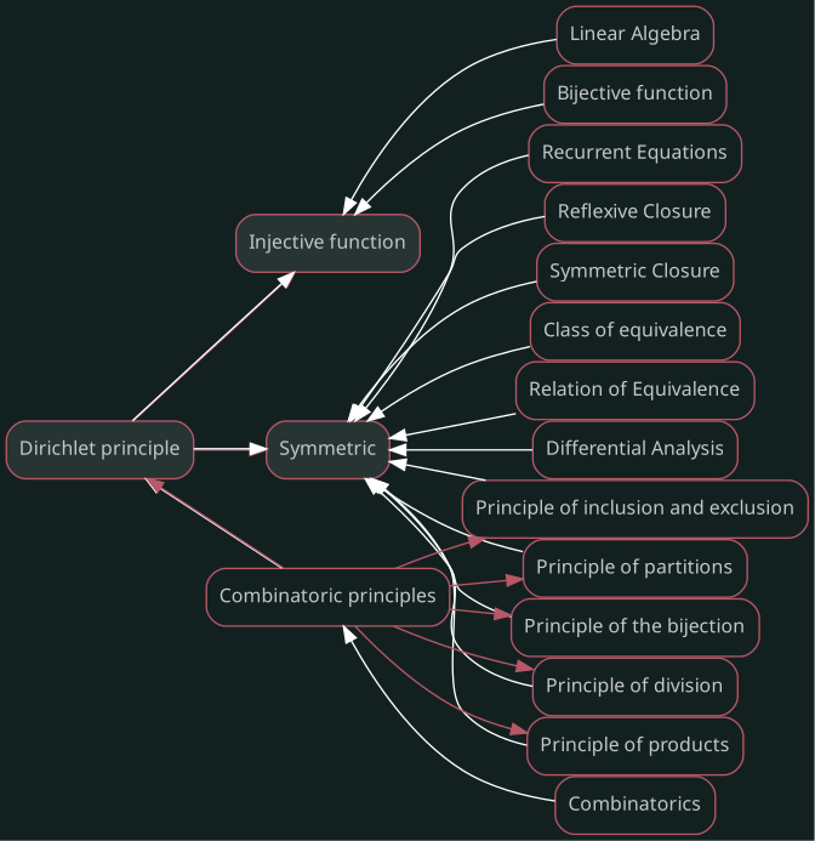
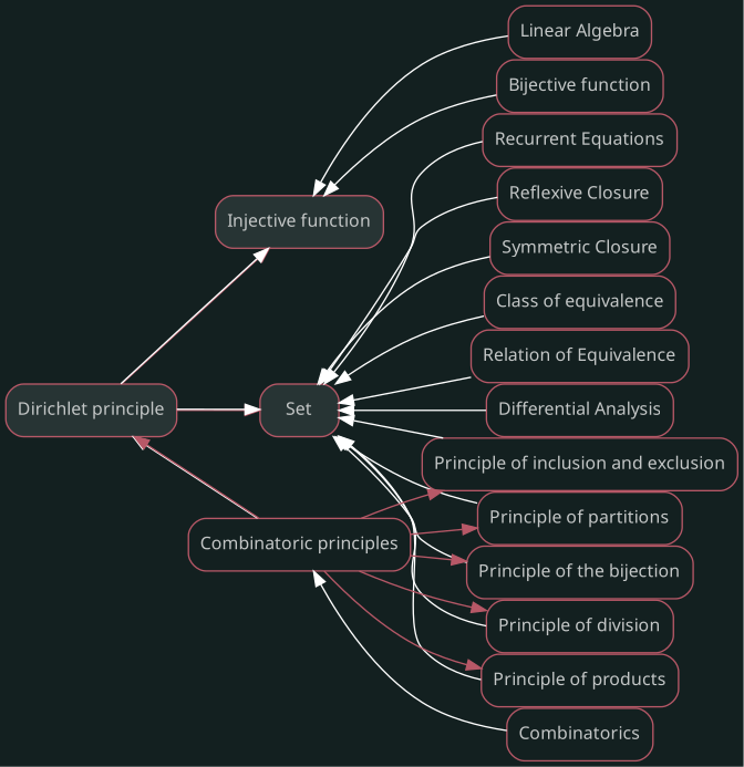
  digraph {
    bgcolor="#132020"
    nodesep=0
    rankdir=LR
    ranksep=0
    node [color="#b75867" fillcolor="#FFFFFF" fontcolor="#c4c7c7" fontname=sans fontsize="12px" labelfontname=sans shape=rectangle style=rounded]
    edge [color="#FFFFFF" dir=back]
    n1 [fillcolor="#273434" label="Dirichlet principle" style="rounded,filled"]
    n2 [fillcolor="#273434" label="Injective function" style="rounded,filled"]
-   n3 [fillcolor="#273434" label=Symmetric style="rounded,filled"]
+   n3 [fillcolor="#273434" label=Set style="rounded,filled"]
    n4 [label="Combinatoric principles"]
    n5 [label="Linear Algebra"]
    n6 [label="Bijective function"]
    n7 [label="Recurrent Equations"]
    n8 [label="Reflexive Closure"]
    n9 [label="Symmetric Closure"]
    n10 [label="Class of equivalence"]
    n11 [label="Relation of Equivalence"]
    n12 [label="Principle of division"]
    n13 [label="Principle of products"]
    n14 [label="Principle of inclusion and exclusion"]
    n15 [label="Differential Analysis"]
    n16 [label="Principle of partitions"]
    n17 [label="Principle of the bijection"]
    n18 [label=Combinatorics]
    subgraph sub_1 {
      n1
      n2
      n3
    }
    subgraph sub_2 {
      n1
      n4
    }
    subgraph sub_3 {
    }
    subgraph sub_4 {
      n1
      n2
      n5
      n6
    }
    subgraph sub_5 {
    }
    subgraph sub_6 {
      n1
      n3
      n7
      n8
      n9
      n10
      n11
      n12
      n13
      n14
      n15
      n16
      n17
    }
    subgraph sub_7 {
      n1
      n4
      n12
      n13
      n14
      n16
      n17
    }
    subgraph sub_8 {
      n4
      n18
    }
    n1 -> n2 [color="#b75867" dir=""]
    n1 -> n3 [color="#b75867" dir=""]
    n1 -> n4
    n2 -> n1
    n2 -> n5
    n2 -> n6
    n3 -> n1
    n3 -> n7
    n3 -> n8
    n3 -> n9
    n3 -> n10
    n3 -> n11
    n3 -> n12
    n3 -> n13
    n3 -> n14
    n3 -> n15
    n3 -> n16
    n3 -> n17
    n4 -> n1 [color="#b75867" dir=""]
    n4 -> n12 [color="#b75867" dir=""]
    n4 -> n13 [color="#b75867" dir=""]
    n4 -> n14 [color="#b75867" dir=""]
    n4 -> n16 [color="#b75867" dir=""]
    n4 -> n17 [color="#b75867" dir=""]
    n4 -> n18
  }
